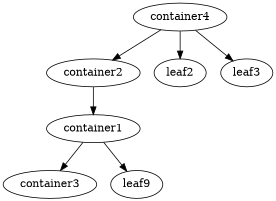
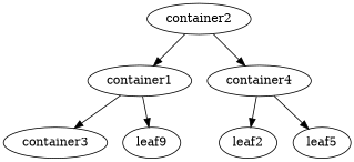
  digraph {
    n1 [label=container1]
    n2 [label=container3]
    n3 [label=leaf9]
    n4 [label=container2]
    n5 [label=container4]
    n6 [label=leaf2]
-   n7 [label=leaf3]
+   n7 [label=leaf5]
    n1 -> n2
    n1 -> n3
    n4 -> n1
-   n5 -> n4
+   n4 -> n5
    n5 -> n6
    n5 -> n7
  }
